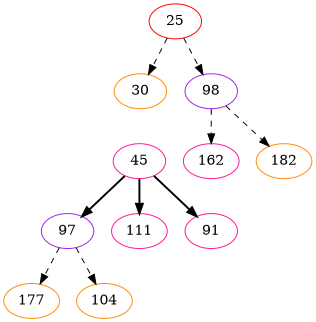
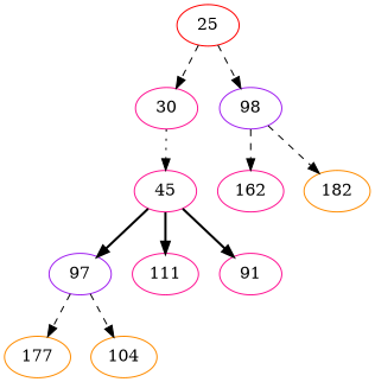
  digraph {
    node [color=darkorange]
    edge [style=dashed]
    n1 [color=red label=25]
-   30
+   30 [color=deeppink]
    98 [color=purple]
    45 [color=deeppink]
    162 [color=deeppink]
    182
    97 [color=purple]
    n8 [label=177]
    104
    111 [color=deeppink]
    91 [color=deeppink]
    n1 -> 30
    n1 -> 98
+   30 -> 45 [style=dotted]
    98 -> 162
    98 -> 182
    45 -> 97 [style=bold]
    45 -> 111 [style=bold]
    45 -> 91 [style=bold]
    97 -> n8
    97 -> 104
  }
